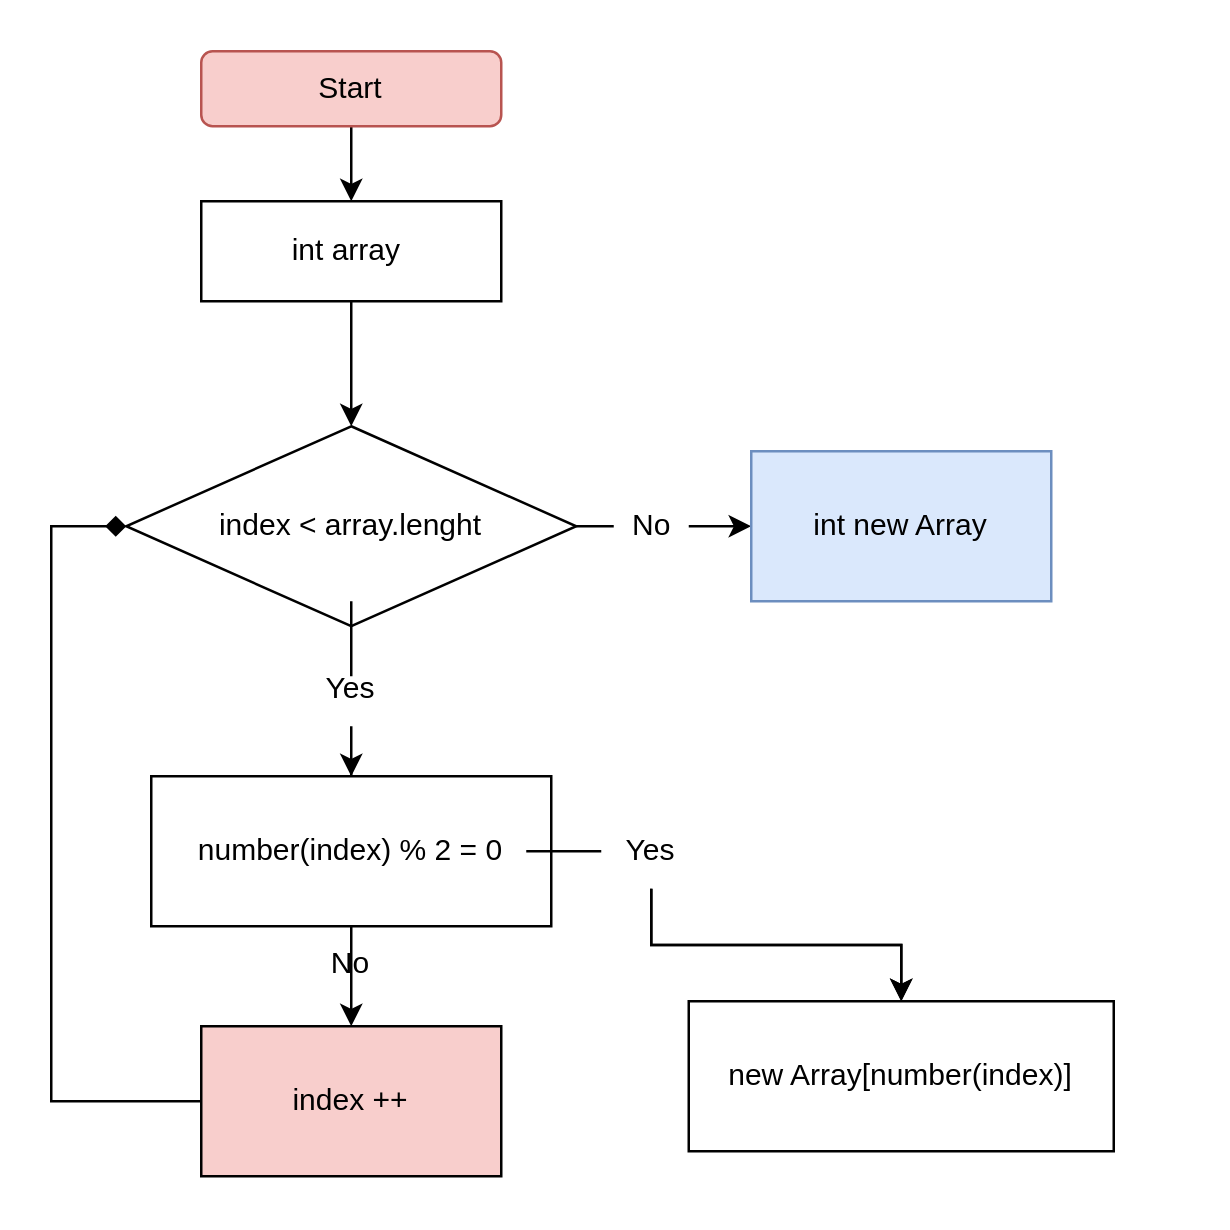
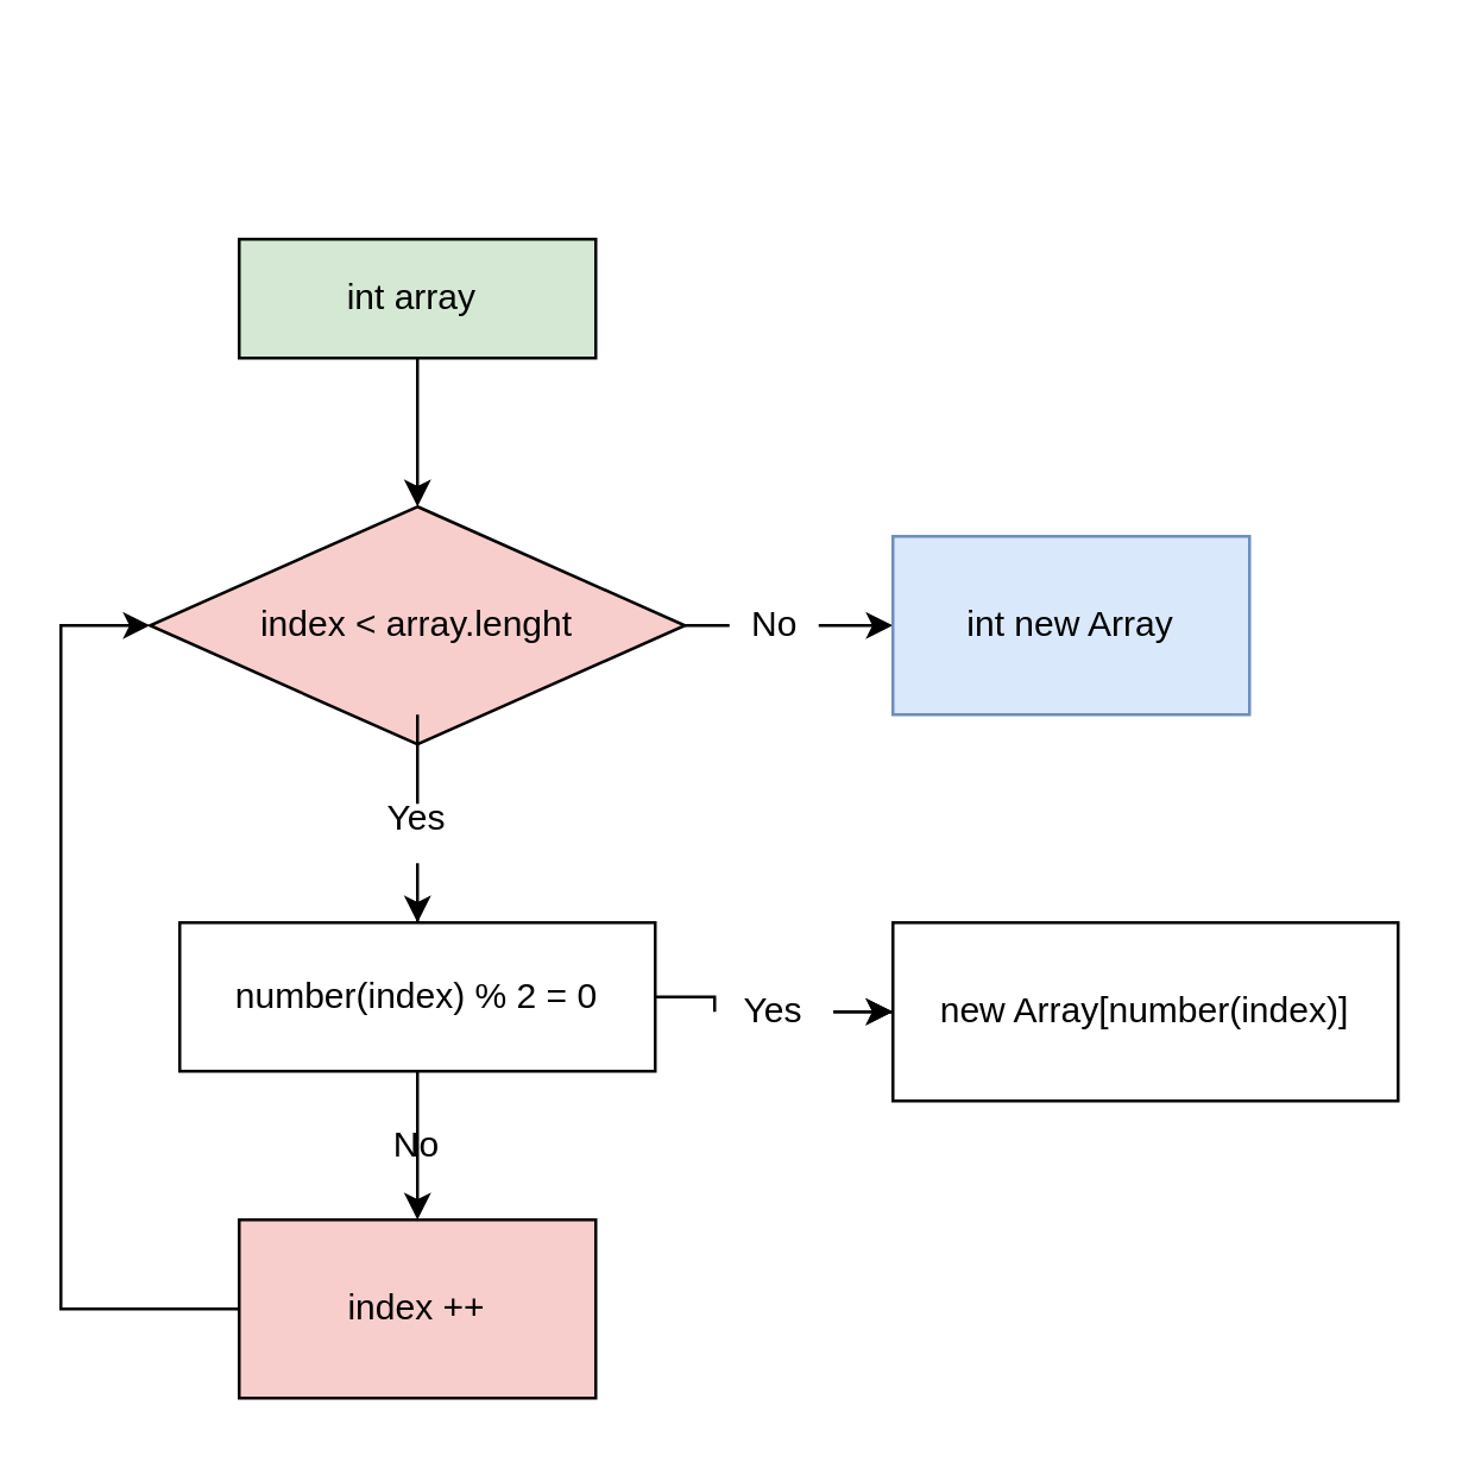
  <mxCell id="0" />
  <mxCell id="1" parent="0" />
- <mxCell id="2" style="edgeStyle=orthogonalEdgeStyle;rounded=0;orthogonalLoop=1;jettySize=auto;html=1;" edge="1" parent="1" source="3" target="5"><mxGeometry relative="1" as="geometry"><mxPoint x="140" y="90" as="targetPoint" /></mxGeometry></mxCell>
- <mxCell id="3" value="Start" style="rounded=1;whiteSpace=wrap;html=1;fillColor=#f8cecc;strokeColor=#b85450;" vertex="1" parent="1"><mxGeometry x="80" y="20" width="120" height="30" as="geometry" /></mxCell>
  <mxCell id="4" value="" style="edgeStyle=orthogonalEdgeStyle;rounded=0;orthogonalLoop=1;jettySize=auto;html=1;" edge="1" parent="1" source="5"><mxGeometry relative="1" as="geometry"><mxPoint x="140" y="170" as="targetPoint" /></mxGeometry></mxCell>
- <mxCell id="5" value="int array&amp;nbsp;" style="rounded=0;whiteSpace=wrap;html=1;" vertex="1" parent="1"><mxGeometry x="80" y="80" width="120" height="40" as="geometry" /></mxCell>
+ <mxCell id="5" value="int array&amp;nbsp;" style="rounded=0;whiteSpace=wrap;html=1;fillColor=#d5e8d4;" vertex="1" parent="1"><mxGeometry x="80" y="80" width="120" height="40" as="geometry" /></mxCell>
  <mxCell id="6" value="" style="edgeStyle=orthogonalEdgeStyle;rounded=0;orthogonalLoop=1;jettySize=auto;html=1;startArrow=none;" edge="1" parent="1" source="14" target="9"><mxGeometry relative="1" as="geometry"><Array as="points"><mxPoint x="280" y="210" /></Array></mxGeometry></mxCell>
  <mxCell id="7" value="" style="edgeStyle=orthogonalEdgeStyle;rounded=0;orthogonalLoop=1;jettySize=auto;html=1;startArrow=none;" edge="1" parent="1" source="16" target="13"><mxGeometry relative="1" as="geometry" /></mxCell>
- <mxCell id="8" value="index &amp;lt; array.lenght" style="rhombus;whiteSpace=wrap;html=1;rounded=0;" vertex="1" parent="1"><mxGeometry x="50" y="170" width="180" height="80" as="geometry" /></mxCell>
+ <mxCell id="8" value="index &amp;lt; array.lenght" style="rhombus;whiteSpace=wrap;html=1;rounded=0;fillColor=#f8cecc;" vertex="1" parent="1"><mxGeometry x="50" y="170" width="180" height="80" as="geometry" /></mxCell>
  <mxCell id="9" value="int new Array" style="whiteSpace=wrap;html=1;rounded=0;fillColor=#dae8fc;strokeColor=#6c8ebf;" vertex="1" parent="1"><mxGeometry x="300" y="180" width="120" height="60" as="geometry" /></mxCell>
  <mxCell id="10" value="" style="edgeStyle=orthogonalEdgeStyle;rounded=0;orthogonalLoop=1;jettySize=auto;html=1;startArrow=none;" edge="1" parent="1" source="19" target="18"><mxGeometry relative="1" as="geometry" /></mxCell>
  <mxCell id="11" value="" style="edgeStyle=orthogonalEdgeStyle;rounded=0;orthogonalLoop=1;jettySize=auto;html=1;startArrow=none;" edge="1" parent="1" source="19" target="18"><mxGeometry relative="1" as="geometry" /></mxCell>
  <mxCell id="12" value="" style="edgeStyle=orthogonalEdgeStyle;rounded=0;orthogonalLoop=1;jettySize=auto;html=1;" edge="1" parent="1" source="13" target="21"><mxGeometry relative="1" as="geometry" /></mxCell>
- <mxCell id="13" value="number(index) % 2 = 0" style="whiteSpace=wrap;html=1;rounded=0;" vertex="1" parent="1"><mxGeometry x="60" y="310" width="160" height="60" as="geometry" /></mxCell>
+ <mxCell id="13" value="number(index) % 2 = 0" style="whiteSpace=wrap;html=1;rounded=0;" vertex="1" parent="1"><mxGeometry x="60" y="310" width="160" height="50" as="geometry" /></mxCell>
  <mxCell id="14" value="No" style="text;html=1;align=center;verticalAlign=middle;resizable=0;points=[];autosize=1;strokeColor=none;fillColor=none;" vertex="1" parent="1"><mxGeometry x="245" y="200" width="30" height="20" as="geometry" /></mxCell>
  <mxCell id="15" value="" style="edgeStyle=orthogonalEdgeStyle;rounded=0;orthogonalLoop=1;jettySize=auto;html=1;endArrow=none;" edge="1" parent="1" source="8" target="14"><mxGeometry relative="1" as="geometry"><mxPoint x="230" y="300" as="sourcePoint" /><mxPoint x="290" y="300" as="targetPoint" /><Array as="points"><mxPoint x="260" y="210" /></Array></mxGeometry></mxCell>
  <mxCell id="16" value="Yes" style="text;html=1;strokeColor=none;fillColor=none;align=center;verticalAlign=middle;whiteSpace=wrap;rounded=0;" vertex="1" parent="1"><mxGeometry x="110" y="260" width="60" height="30" as="geometry" /></mxCell>
  <mxCell id="17" value="" style="edgeStyle=orthogonalEdgeStyle;rounded=0;orthogonalLoop=1;jettySize=auto;html=1;endArrow=none;" edge="1" parent="1" source="8" target="16"><mxGeometry relative="1" as="geometry"><mxPoint x="140" y="250" as="sourcePoint" /><mxPoint x="140" y="310" as="targetPoint" /></mxGeometry></mxCell>
- <mxCell id="18" value="new Array[number(index)]" style="whiteSpace=wrap;html=1;rounded=0;" vertex="1" parent="1"><mxGeometry x="275" y="400" width="170" height="60" as="geometry" /></mxCell>
+ <mxCell id="18" value="new Array[number(index)]" style="whiteSpace=wrap;html=1;rounded=0;" vertex="1" parent="1"><mxGeometry x="300" y="310" width="170" height="60" as="geometry" /></mxCell>
  <mxCell id="19" value="Yes" style="text;html=1;strokeColor=none;fillColor=none;align=center;verticalAlign=middle;whiteSpace=wrap;rounded=0;" vertex="1" parent="1"><mxGeometry x="230" y="325" width="60" height="30" as="geometry" /></mxCell>
  <mxCell id="20" value="" style="edgeStyle=orthogonalEdgeStyle;rounded=0;orthogonalLoop=1;jettySize=auto;html=1;endArrow=none;" edge="1" parent="1" source="13" target="19"><mxGeometry relative="1" as="geometry"><mxPoint x="220" y="340" as="sourcePoint" /><mxPoint x="300" y="340" as="targetPoint" /></mxGeometry></mxCell>
  <mxCell id="21" value="index ++" style="whiteSpace=wrap;html=1;rounded=0;fillColor=#f8cecc;" vertex="1" parent="1"><mxGeometry x="80" y="410" width="120" height="60" as="geometry" /></mxCell>
- <mxCell id="22" value="" style="endArrow=diamond;html=1;rounded=0;exitX=0;exitY=0.5;exitDx=0;exitDy=0;entryX=0;entryY=0.5;entryDx=0;entryDy=0;" edge="1" parent="1" source="21" target="8"><mxGeometry width="50" height="50" relative="1" as="geometry"><mxPoint x="130" y="360" as="sourcePoint" /><mxPoint x="180" y="310" as="targetPoint" /><Array as="points"><mxPoint x="20" y="440" /><mxPoint x="20" y="340" /><mxPoint x="20" y="210" /></Array></mxGeometry></mxCell>
+ <mxCell id="22" value="" style="endArrow=classic;html=1;rounded=0;exitX=0;exitY=0.5;exitDx=0;exitDy=0;entryX=0;entryY=0.5;entryDx=0;entryDy=0;" edge="1" parent="1" source="21" target="8"><mxGeometry width="50" height="50" relative="1" as="geometry"><mxPoint x="130" y="360" as="sourcePoint" /><mxPoint x="180" y="310" as="targetPoint" /><Array as="points"><mxPoint x="20" y="440" /><mxPoint x="20" y="340" /><mxPoint x="20" y="210" /></Array></mxGeometry></mxCell>
  <mxCell id="23" value="No" style="text;html=1;strokeColor=none;fillColor=none;align=center;verticalAlign=middle;whiteSpace=wrap;rounded=0;" vertex="1" parent="1"><mxGeometry x="110" y="370" width="60" height="30" as="geometry" /></mxCell>
